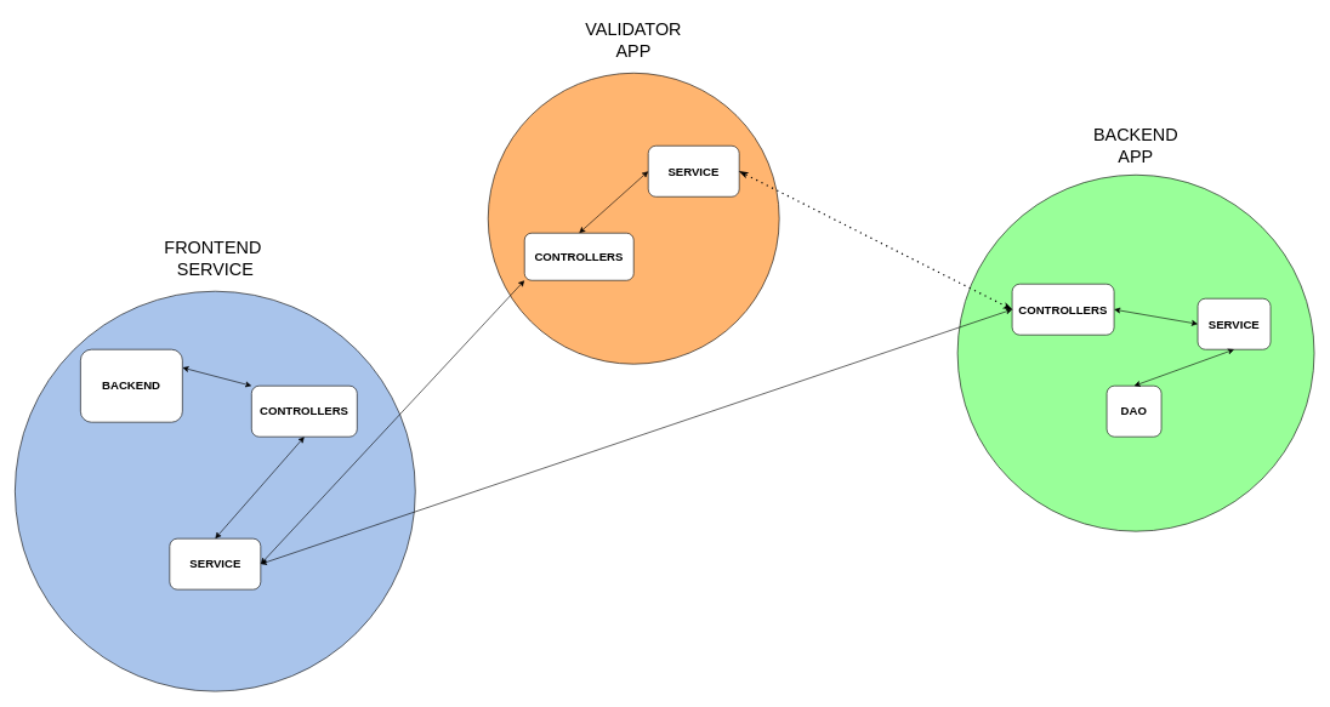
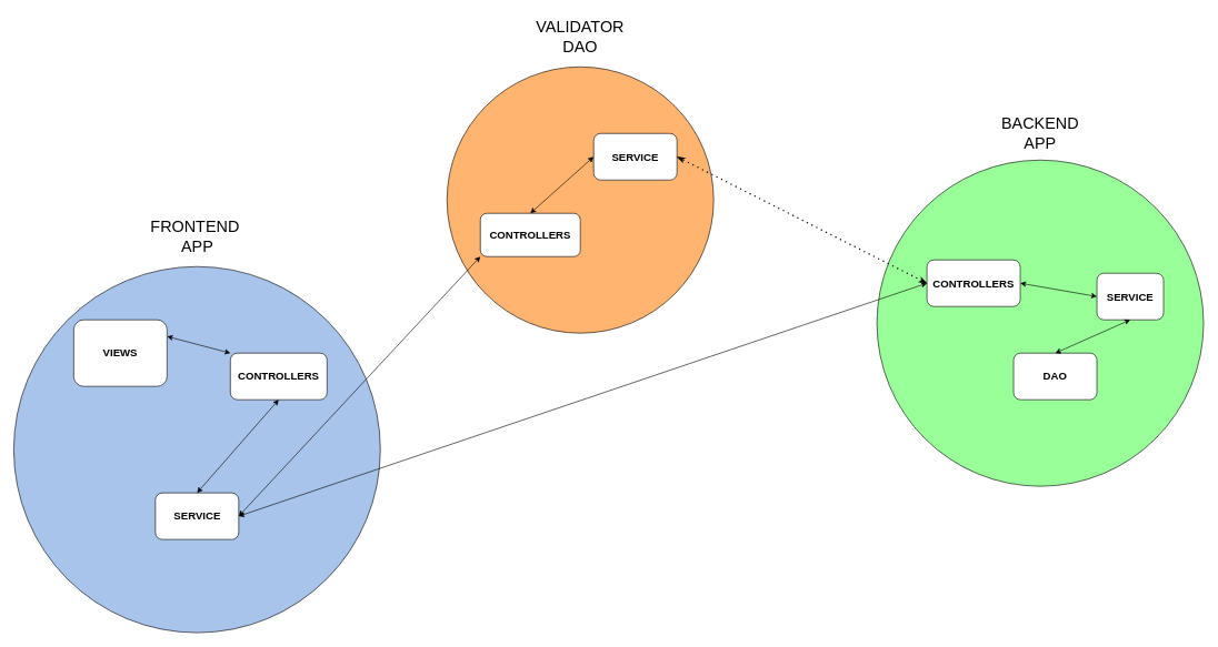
  <mxCell id="0" />
  <mxCell id="1" parent="0" />
  <mxCell id="2" value="" style="group;" vertex="1" connectable="0" parent="1"><mxGeometry x="20" y="400" width="550" height="550" as="geometry" /></mxCell>
  <mxCell id="3" value="" style="ellipse;whiteSpace=wrap;html=1;aspect=fixed;fillColor=#A9C4EB;" vertex="1" parent="2"><mxGeometry width="550" height="550" as="geometry" /></mxCell>
- <mxCell id="4" value="&lt;font style=&quot;font-size: 16px;&quot;&gt;&lt;b&gt;BACKEND&lt;/b&gt;&lt;/font&gt;" style="rounded=1;whiteSpace=wrap;html=1;fillColor=default;" vertex="1" parent="2"><mxGeometry x="90" y="80" width="140" height="100" as="geometry" /></mxCell>
+ <mxCell id="4" value="&lt;font style=&quot;font-size: 16px;&quot;&gt;&lt;b&gt;VIEWS&lt;/b&gt;&lt;/font&gt;" style="rounded=1;whiteSpace=wrap;html=1;fillColor=default;" vertex="1" parent="2"><mxGeometry x="90" y="80" width="140" height="100" as="geometry" /></mxCell>
  <mxCell id="5" value="&lt;font style=&quot;font-size: 16px;&quot;&gt;&lt;b&gt;SERVICE&lt;/b&gt;&lt;/font&gt;" style="rounded=1;whiteSpace=wrap;html=1;fillColor=default;" vertex="1" parent="2"><mxGeometry x="212.5" y="340" width="125" height="70" as="geometry" /></mxCell>
  <mxCell id="6" value="&lt;font style=&quot;font-size: 16px;&quot;&gt;&lt;b&gt;CONTROLLERS&lt;/b&gt;&lt;/font&gt;" style="rounded=1;whiteSpace=wrap;html=1;fillColor=default;" vertex="1" parent="2"><mxGeometry x="325" y="130" width="145" height="70" as="geometry" /></mxCell>
  <mxCell id="7" value="" style="endArrow=classic;startArrow=classic;html=1;rounded=0;entryX=1;entryY=0.25;entryDx=0;entryDy=0;exitX=0;exitY=0;exitDx=0;exitDy=0;" edge="1" parent="2" source="6" target="4"><mxGeometry width="50" height="50" relative="1" as="geometry"><mxPoint x="680" y="630" as="sourcePoint" /><mxPoint x="730" y="580" as="targetPoint" /></mxGeometry></mxCell>
  <mxCell id="8" value="" style="endArrow=classic;startArrow=classic;html=1;rounded=0;exitX=0.5;exitY=0;exitDx=0;exitDy=0;entryX=0.5;entryY=1;entryDx=0;entryDy=0;" edge="1" parent="2" source="5" target="6"><mxGeometry width="50" height="50" relative="1" as="geometry"><mxPoint x="1090" y="640" as="sourcePoint" /><mxPoint x="1140" y="590" as="targetPoint" /></mxGeometry></mxCell>
- <mxCell id="9" value="&lt;font style=&quot;font-size: 24px;&quot;&gt;FRONTEND&amp;nbsp;&lt;br&gt;SERVICE&lt;/font&gt;" style="text;html=1;strokeColor=none;fillColor=none;align=center;verticalAlign=middle;whiteSpace=wrap;rounded=0;" vertex="1" parent="1"><mxGeometry x="212.5" y="320" width="165" height="70" as="geometry" /></mxCell>
+ <mxCell id="9" value="&lt;font style=&quot;font-size: 24px;&quot;&gt;FRONTEND&amp;nbsp;&lt;br&gt;APP&lt;/font&gt;" style="text;html=1;strokeColor=none;fillColor=none;align=center;verticalAlign=middle;whiteSpace=wrap;rounded=0;" vertex="1" parent="1"><mxGeometry x="212.5" y="320" width="165" height="70" as="geometry" /></mxCell>
  <mxCell id="10" value="" style="ellipse;whiteSpace=wrap;html=1;aspect=fixed;fillColor=#FFB570;" vertex="1" parent="1"><mxGeometry x="670" y="100" width="400" height="400" as="geometry" /></mxCell>
  <mxCell id="11" value="" style="ellipse;whiteSpace=wrap;html=1;aspect=fixed;fillColor=#99FF99;" vertex="1" parent="1"><mxGeometry x="1315" y="240" width="490" height="490" as="geometry" /></mxCell>
  <mxCell id="12" value="&lt;font style=&quot;font-size: 16px;&quot;&gt;&lt;b&gt;SERVICE&lt;/b&gt;&lt;/font&gt;" style="rounded=1;whiteSpace=wrap;html=1;fillColor=default;" vertex="1" parent="1"><mxGeometry x="890" y="200" width="125" height="70" as="geometry" /></mxCell>
- <mxCell id="13" value="&lt;font style=&quot;font-size: 24px;&quot;&gt;VALIDATOR&lt;br&gt;APP&lt;/font&gt;" style="text;html=1;strokeColor=none;fillColor=none;align=center;verticalAlign=middle;whiteSpace=wrap;rounded=0;" vertex="1" parent="1"><mxGeometry x="785" y="20" width="170" height="70" as="geometry" /></mxCell>
+ <mxCell id="13" value="&lt;font style=&quot;font-size: 24px;&quot;&gt;VALIDATOR&lt;br&gt;DAO&lt;/font&gt;" style="text;html=1;strokeColor=none;fillColor=none;align=center;verticalAlign=middle;whiteSpace=wrap;rounded=0;" vertex="1" parent="1"><mxGeometry x="785" y="20" width="170" height="70" as="geometry" /></mxCell>
  <mxCell id="14" value="&lt;font style=&quot;font-size: 16px;&quot;&gt;&lt;b&gt;CONTROLLERS&lt;/b&gt;&lt;/font&gt;" style="rounded=1;whiteSpace=wrap;html=1;fillColor=default;" vertex="1" parent="1"><mxGeometry x="1390" y="390" width="140" height="70" as="geometry" /></mxCell>
  <mxCell id="15" value="&lt;font style=&quot;font-size: 16px;&quot;&gt;&lt;b&gt;SERVICE&lt;/b&gt;&lt;/font&gt;" style="rounded=1;whiteSpace=wrap;html=1;fillColor=default;" vertex="1" parent="1"><mxGeometry x="1645" y="410" width="100" height="70" as="geometry" /></mxCell>
  <mxCell id="16" value="&lt;font style=&quot;font-size: 16px;&quot;&gt;&lt;b&gt;CONTROLLERS&lt;/b&gt;&lt;/font&gt;" style="rounded=1;whiteSpace=wrap;html=1;fillColor=default;" vertex="1" parent="1"><mxGeometry x="720" y="320" width="150" height="65" as="geometry" /></mxCell>
  <mxCell id="17" value="" style="endArrow=classic;startArrow=classic;html=1;rounded=0;exitX=1;exitY=0.5;exitDx=0;exitDy=0;entryX=0;entryY=1;entryDx=0;entryDy=0;" edge="1" parent="1" source="5" target="16"><mxGeometry width="50" height="50" relative="1" as="geometry"><mxPoint x="770" y="460" as="sourcePoint" /><mxPoint x="820" y="410" as="targetPoint" /></mxGeometry></mxCell>
  <mxCell id="18" value="" style="endArrow=classic;startArrow=classic;html=1;rounded=0;exitX=0;exitY=0.5;exitDx=0;exitDy=0;entryX=0.5;entryY=0;entryDx=0;entryDy=0;" edge="1" parent="1" source="12" target="16"><mxGeometry width="50" height="50" relative="1" as="geometry"><mxPoint x="255" y="600" as="sourcePoint" /><mxPoint x="720" y="400" as="targetPoint" /></mxGeometry></mxCell>
  <mxCell id="19" value="&lt;font style=&quot;font-size: 24px;&quot;&gt;BACKEND&lt;br&gt;APP&lt;/font&gt;" style="text;html=1;strokeColor=none;fillColor=none;align=center;verticalAlign=middle;whiteSpace=wrap;rounded=0;" vertex="1" parent="1"><mxGeometry x="1490" y="170" width="140" height="60" as="geometry" /></mxCell>
- <mxCell id="20" value="&lt;font style=&quot;font-size: 16px;&quot;&gt;&lt;b&gt;DAO&lt;/b&gt;&lt;/font&gt;" style="rounded=1;whiteSpace=wrap;html=1;fillColor=default;" vertex="1" parent="1"><mxGeometry x="1520" y="530" width="75" height="70" as="geometry" /></mxCell>
+ <mxCell id="20" value="&lt;font style=&quot;font-size: 16px;&quot;&gt;&lt;b&gt;DAO&lt;/b&gt;&lt;/font&gt;" style="rounded=1;whiteSpace=wrap;html=1;fillColor=default;" vertex="1" parent="1"><mxGeometry x="1520" y="530" width="125" height="70" as="geometry" /></mxCell>
  <mxCell id="21" value="" style="endArrow=classic;startArrow=classic;html=1;rounded=0;entryX=1;entryY=0.5;entryDx=0;entryDy=0;exitX=0;exitY=0.5;exitDx=0;exitDy=0;" edge="1" parent="1" source="15" target="14"><mxGeometry width="50" height="50" relative="1" as="geometry"><mxPoint x="1410" y="418" as="sourcePoint" /><mxPoint x="1035" y="243" as="targetPoint" /></mxGeometry></mxCell>
  <mxCell id="22" value="" style="endArrow=classic;startArrow=classic;html=1;rounded=0;exitX=0.5;exitY=0;exitDx=0;exitDy=0;entryX=0.5;entryY=1;entryDx=0;entryDy=0;" edge="1" parent="1" source="20" target="15"><mxGeometry width="50" height="50" relative="1" as="geometry"><mxPoint x="255" y="600" as="sourcePoint" /><mxPoint x="720" y="400" as="targetPoint" /></mxGeometry></mxCell>
  <mxCell id="23" value="" style="endArrow=classicThin;dashed=1;html=1;dashPattern=1 3;strokeWidth=2;rounded=0;entryX=1;entryY=0.5;entryDx=0;entryDy=0;exitX=0;exitY=0.5;exitDx=0;exitDy=0;endFill=1;startArrow=classicThin;startFill=1;" edge="1" parent="1" source="14" target="12"><mxGeometry width="50" height="50" relative="1" as="geometry"><mxPoint x="770" y="460" as="sourcePoint" /><mxPoint x="820" y="410" as="targetPoint" /></mxGeometry></mxCell>
  <mxCell id="24" value="" style="endArrow=classic;startArrow=classic;html=1;rounded=0;exitX=1;exitY=0.5;exitDx=0;exitDy=0;entryX=0;entryY=0.5;entryDx=0;entryDy=0;" edge="1" parent="1" source="5" target="14"><mxGeometry width="50" height="50" relative="1" as="geometry"><mxPoint x="770" y="460" as="sourcePoint" /><mxPoint x="820" y="410" as="targetPoint" /></mxGeometry></mxCell>
